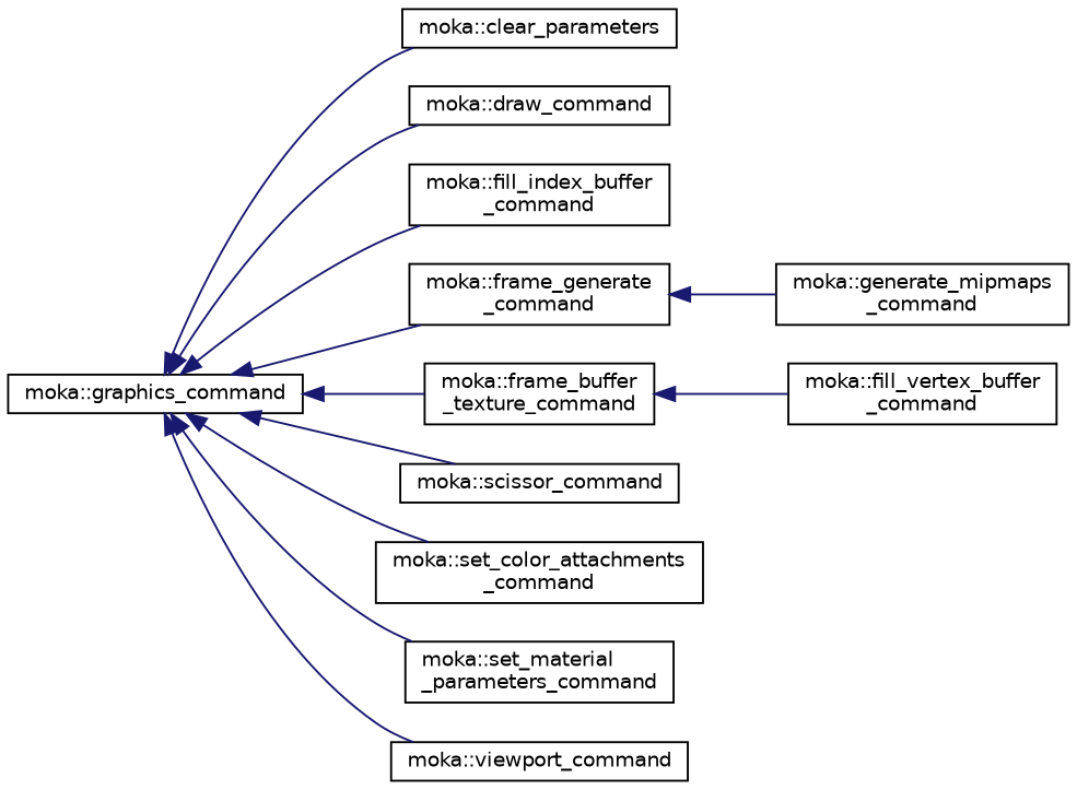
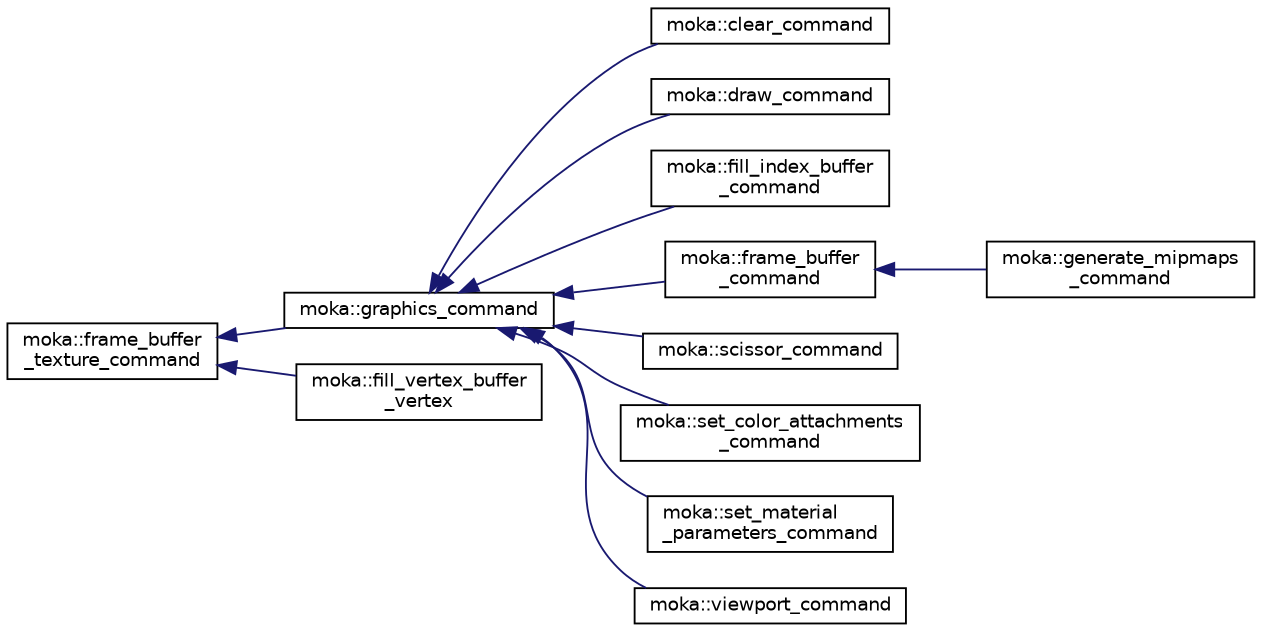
  digraph {
    rankdir=LR
    node [color=black fillcolor=white fontname=Helvetica fontsize=10 shape=record style=filled]
    edge [color=midnightblue dir=back fontname=Helvetica fontsize=10 labelfontname=Helvetica labelfontsize=10 style=solid]
    n1 [height=0.2 label="moka::graphics_command" width=0.4]
-   n2 [height=0.2 label="moka::clear_parameters" width=0.4]
+   n2 [height=0.2 label="moka::clear_command" width=0.4]
    n3 [height=0.2 label="moka::draw_command" width=0.4]
    n4 [height=0.2 label="moka::fill_index_buffer\l_command" width=0.4]
-   n5 [height=0.2 label="moka::frame_generate\l_command" width=0.4]
+   n5 [height=0.2 label="moka::frame_buffer\l_command" width=0.4]
    n6 [height=0.2 label="moka::frame_buffer\l_texture_command" width=0.4]
    n7 [height=0.2 label="moka::scissor_command" width=0.4]
    n8 [height=0.2 label="moka::set_color_attachments\l_command" width=0.4]
    n9 [height=0.2 label="moka::set_material\l_parameters_command" width=0.4]
    n10 [height=0.2 label="moka::viewport_command" width=0.4]
-   n11 [height=0.2 label="moka::fill_vertex_buffer\l_command" width=0.4]
+   n11 [height=0.2 label="moka::fill_vertex_buffer\l_vertex" width=0.4]
    n12 [height=0.2 label="moka::generate_mipmaps\l_command" width=0.4]
    n1 -> n2
    n1 -> n3
    n1 -> n4
    n1 -> n5
-   n1 -> n6
+   n6 -> n1
    n1 -> n7
    n1 -> n8
    n1 -> n9
    n1 -> n10
    n5 -> n12
    n6 -> n11
  }
